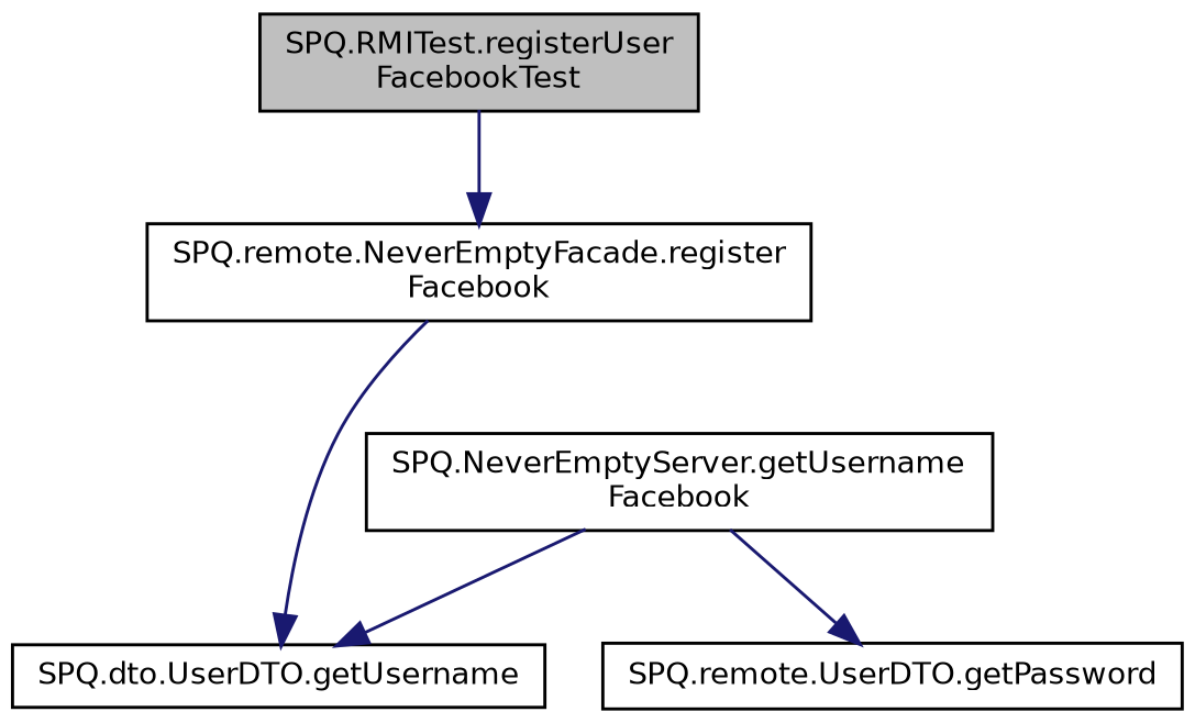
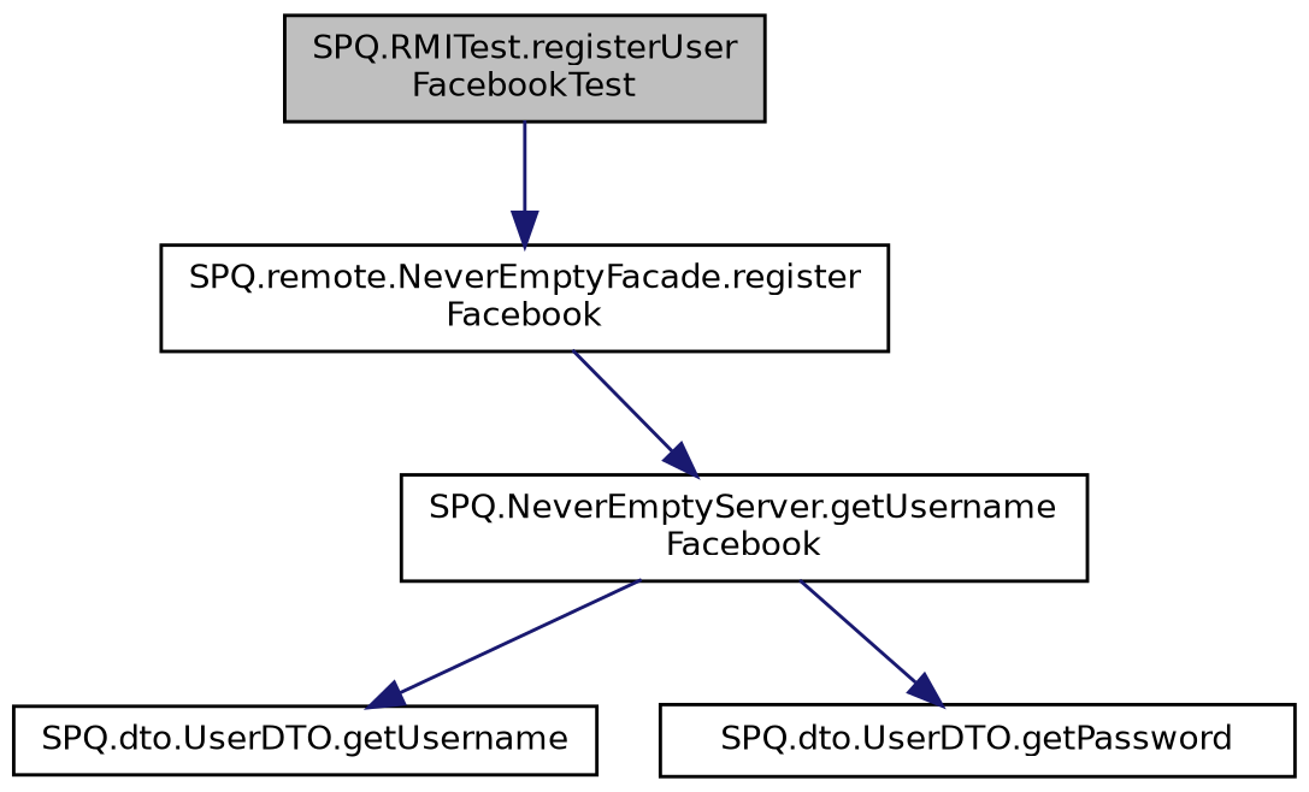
  digraph {
    rankdir=TB
    node [color=black fillcolor=white fontname=Helvetica fontsize=10 shape=record style=filled]
    edge [color=midnightblue fontname=Helvetica fontsize=10 labelfontname=Helvetica labelfontsize=10 style=solid]
    n1 [fillcolor=grey75 fontcolor=black height=0.2 label="SPQ.RMITest.registerUser\lFacebookTest" width=0.4]
    n2 [height=0.2 label="SPQ.remote.NeverEmptyFacade.register\lFacebook" width=0.4]
    n3 [height=0.2 label="SPQ.NeverEmptyServer.getUsername\lFacebook" width=0.4]
    n4 [height=0.2 label="SPQ.dto.UserDTO.getUsername" width=0.4]
-   n5 [height=0.2 label="SPQ.remote.UserDTO.getPassword" width=0.4]
+   n5 [height=0.2 label="SPQ.dto.UserDTO.getPassword" width=0.4]
    n1 -> n2
-   n2 -> n4
+   n2 -> n3
    n3 -> n4
    n3 -> n5
  }
